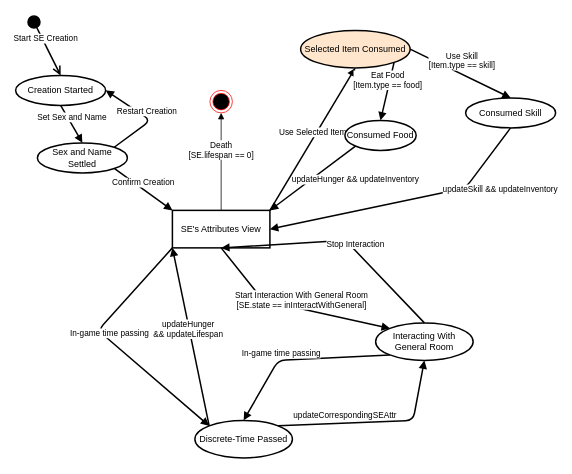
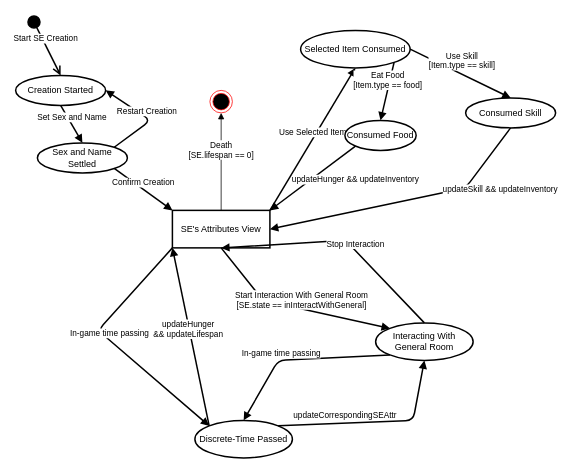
  <mxCell id="0" />
  <mxCell id="1" parent="0" />
  <mxCell id="2" value="SE's Attributes View" style="whiteSpace=wrap;html=1;strokeWidth=2;rounded=0;" parent="1" vertex="1"><mxGeometry x="229.04" y="280" width="130" height="50" as="geometry" /></mxCell>
  <mxCell id="3" value="Discrete-Time Passed" style="ellipse;whiteSpace=wrap;html=1;strokeWidth=2;" parent="1" vertex="1"><mxGeometry x="259.04" y="560" width="130" height="50" as="geometry" /></mxCell>
  <mxCell id="4" value="In-game time passing" style="html=1;verticalAlign=bottom;endArrow=block;exitX=0;exitY=1;exitDx=0;exitDy=0;entryX=0;entryY=0;entryDx=0;entryDy=0;strokeWidth=2;" parent="1" source="2" target="3" edge="1"><mxGeometry x="-0.023" width="80" relative="1" as="geometry"><mxPoint x="303.037" y="359.572" as="sourcePoint" /><mxPoint x="494.25" y="500.43" as="targetPoint" /><Array as="points"><mxPoint x="130" y="440" /></Array><mxPoint as="offset" /></mxGeometry></mxCell>
  <mxCell id="5" value="updateHunger&lt;br&gt;&amp;amp;&amp;amp; updateLifespan" style="html=1;verticalAlign=bottom;endArrow=block;exitX=0;exitY=0;exitDx=0;exitDy=0;entryX=0;entryY=1;entryDx=0;entryDy=0;strokeWidth=2;" parent="1" source="3" target="2" edge="1"><mxGeometry x="-0.037" y="4" width="80" relative="1" as="geometry"><mxPoint x="576.868" y="513.182" as="sourcePoint" /><mxPoint x="409.043" y="390.002" as="targetPoint" /><Array as="points" /><mxPoint as="offset" /></mxGeometry></mxCell>
  <mxCell id="6" value="Interacting With General Room" style="ellipse;whiteSpace=wrap;html=1;strokeWidth=2;" parent="1" vertex="1"><mxGeometry x="500" y="430" width="130" height="50" as="geometry" /></mxCell>
  <mxCell id="7" value="Start Interaction With General Room&lt;br&gt;[SE.state == inInteractWithGeneral]" style="html=1;verticalAlign=bottom;endArrow=block;exitX=0.5;exitY=1;exitDx=0;exitDy=0;entryX=0;entryY=0;entryDx=0;entryDy=0;strokeWidth=2;" parent="1" source="2" target="6" edge="1"><mxGeometry x="0.091" y="-4" width="80" relative="1" as="geometry"><mxPoint x="670.25" y="249.57" as="sourcePoint" /><mxPoint x="509.037" y="360.428" as="targetPoint" /><Array as="points"><mxPoint x="350" y="400" /></Array><mxPoint as="offset" /></mxGeometry></mxCell>
  <mxCell id="8" value="Stop Interaction" style="html=1;verticalAlign=bottom;endArrow=block;entryX=0.5;entryY=1;entryDx=0;entryDy=0;exitX=0.5;exitY=0;exitDx=0;exitDy=0;strokeWidth=2;" parent="1" source="6" target="2" edge="1"><mxGeometry x="-0.165" width="80" relative="1" as="geometry"><mxPoint x="469.04" y="330" as="sourcePoint" /><mxPoint x="559.04" y="175" as="targetPoint" /><mxPoint as="offset" /><Array as="points"><mxPoint x="460" y="320" /></Array></mxGeometry></mxCell>
  <mxCell id="9" value="In-game time passing" style="html=1;verticalAlign=bottom;endArrow=block;exitX=0;exitY=1;exitDx=0;exitDy=0;entryX=0.5;entryY=0;entryDx=0;entryDy=0;strokeWidth=2;" parent="1" source="6" target="3" edge="1"><mxGeometry x="0.198" width="80" relative="1" as="geometry"><mxPoint x="538.078" y="409.998" as="sourcePoint" /><mxPoint x="568.078" y="654.642" as="targetPoint" /><Array as="points"><mxPoint x="370" y="480" /></Array><mxPoint as="offset" /></mxGeometry></mxCell>
  <mxCell id="10" value="updateCorrespondingSEAttr" style="html=1;verticalAlign=bottom;endArrow=block;exitX=1;exitY=0;exitDx=0;exitDy=0;entryX=0.5;entryY=1;entryDx=0;entryDy=0;strokeWidth=2;" parent="1" source="3" target="6" edge="1"><mxGeometry x="-0.316" y="2" width="80" relative="1" as="geometry"><mxPoint x="568.078" y="654.642" as="sourcePoint" /><mxPoint x="538.078" y="409.998" as="targetPoint" /><Array as="points"><mxPoint x="550" y="560" /></Array><mxPoint as="offset" /></mxGeometry></mxCell>
- <mxCell id="11" value="Selected Item Consumed" style="ellipse;whiteSpace=wrap;html=1;strokeWidth=2;fillColor=#ffe6cc;" parent="1" vertex="1"><mxGeometry x="400" y="40" width="146" height="50" as="geometry" /></mxCell>
+ <mxCell id="11" value="Selected Item Consumed" style="ellipse;whiteSpace=wrap;html=1;strokeWidth=2;" parent="1" vertex="1"><mxGeometry x="400" y="40" width="146" height="50" as="geometry" /></mxCell>
  <mxCell id="12" value="Use Selected Item" style="html=1;verticalAlign=bottom;endArrow=block;entryX=0.5;entryY=1;entryDx=0;entryDy=0;exitX=1;exitY=0;exitDx=0;exitDy=0;strokeWidth=2;" parent="1" source="2" target="11" edge="1"><mxGeometry width="80" relative="1" as="geometry"><mxPoint x="320" y="270" as="sourcePoint" /><mxPoint x="400" y="270" as="targetPoint" /></mxGeometry></mxCell>
  <mxCell id="13" value="Consumed Food" style="ellipse;whiteSpace=wrap;html=1;strokeWidth=2;" parent="1" vertex="1"><mxGeometry x="459.04" y="160" width="95" height="40" as="geometry" /></mxCell>
  <mxCell id="14" value="Eat Food&lt;br&gt;[Item.type == food]" style="html=1;verticalAlign=bottom;endArrow=block;entryX=0.5;entryY=0;entryDx=0;entryDy=0;exitX=1;exitY=1;exitDx=0;exitDy=0;strokeWidth=2;" parent="1" source="11" target="13" edge="1"><mxGeometry width="80" relative="1" as="geometry"><mxPoint x="350.002" y="297.322" as="sourcePoint" /><mxPoint x="483" y="100" as="targetPoint" /></mxGeometry></mxCell>
  <mxCell id="15" value="updateHunger &amp;amp;&amp;amp; updateInventory" style="html=1;verticalAlign=bottom;endArrow=block;exitX=0;exitY=1;exitDx=0;exitDy=0;entryX=1;entryY=0;entryDx=0;entryDy=0;strokeWidth=2;" parent="1" source="13" target="2" edge="1"><mxGeometry x="-0.556" y="43" width="80" relative="1" as="geometry"><mxPoint x="79.04" y="660" as="sourcePoint" /><mxPoint x="168.078" y="812.322" as="targetPoint" /><Array as="points" /><mxPoint as="offset" /></mxGeometry></mxCell>
  <mxCell id="16" value="Consumed Skill" style="ellipse;whiteSpace=wrap;html=1;strokeWidth=2;" parent="1" vertex="1"><mxGeometry x="620" y="130" width="120" height="40" as="geometry" /></mxCell>
  <mxCell id="17" value="Use Skill&lt;br&gt;[Item.type == skill]" style="html=1;verticalAlign=bottom;endArrow=block;entryX=0.5;entryY=0;entryDx=0;entryDy=0;exitX=1;exitY=0.5;exitDx=0;exitDy=0;strokeWidth=2;" parent="1" source="11" target="16" edge="1"><mxGeometry x="0.015" y="2" width="80" relative="1" as="geometry"><mxPoint x="775.579" y="39.998" as="sourcePoint" /><mxPoint x="733.96" y="57.32" as="targetPoint" /><mxPoint as="offset" /></mxGeometry></mxCell>
  <mxCell id="18" value="updateSkill &amp;amp;&amp;amp; updateInventory" style="html=1;verticalAlign=bottom;endArrow=block;exitX=0.5;exitY=1;exitDx=0;exitDy=0;entryX=1;entryY=0.5;entryDx=0;entryDy=0;strokeWidth=2;" parent="1" source="16" target="2" edge="1"><mxGeometry x="-0.556" y="43" width="80" relative="1" as="geometry"><mxPoint x="330" y="617.32" as="sourcePoint" /><mxPoint x="370" y="300" as="targetPoint" /><Array as="points"><mxPoint x="620" y="250" /></Array><mxPoint as="offset" /></mxGeometry></mxCell>
  <mxCell id="19" value="Start SE Creation" style="html=1;verticalAlign=bottom;startArrow=circle;startFill=1;endArrow=open;startSize=6;endSize=8;entryX=0.5;entryY=0;entryDx=0;entryDy=0;strokeWidth=2;" parent="1" target="20" edge="1"><mxGeometry width="80" relative="1" as="geometry"><mxPoint x="40" y="20" as="sourcePoint" /><mxPoint x="90" y="100" as="targetPoint" /></mxGeometry></mxCell>
  <mxCell id="20" value="Creation Started" style="ellipse;whiteSpace=wrap;html=1;strokeWidth=2;" parent="1" vertex="1"><mxGeometry x="20" y="100" width="120" height="40" as="geometry" /></mxCell>
  <mxCell id="21" value="Set Sex and Name" style="html=1;verticalAlign=bottom;endArrow=block;exitX=0.5;exitY=1;exitDx=0;exitDy=0;entryX=0.5;entryY=0;entryDx=0;entryDy=0;strokeWidth=2;" parent="1" source="20" target="22" edge="1"><mxGeometry width="80" relative="1" as="geometry"><mxPoint x="150.002" y="257.322" as="sourcePoint" /><mxPoint x="140" y="190" as="targetPoint" /></mxGeometry></mxCell>
  <mxCell id="22" value="Sex and Name Settled" style="ellipse;whiteSpace=wrap;html=1;strokeWidth=2;" parent="1" vertex="1"><mxGeometry x="49.04" y="190" width="120" height="40" as="geometry" /></mxCell>
  <mxCell id="23" value="Restart Creation" style="html=1;verticalAlign=bottom;endArrow=block;entryX=1;entryY=0.5;entryDx=0;entryDy=0;exitX=1;exitY=0;exitDx=0;exitDy=0;strokeWidth=2;" parent="1" source="22" target="20" edge="1"><mxGeometry width="80" relative="1" as="geometry"><mxPoint x="200" y="120" as="sourcePoint" /><mxPoint x="304" y="119.5" as="targetPoint" /><Array as="points"><mxPoint x="200" y="160" /></Array></mxGeometry></mxCell>
  <mxCell id="24" value="Confirm Creation" style="html=1;verticalAlign=bottom;endArrow=block;exitX=1;exitY=1;exitDx=0;exitDy=0;entryX=0;entryY=0;entryDx=0;entryDy=0;strokeWidth=2;" parent="1" source="22" target="2" edge="1"><mxGeometry width="80" relative="1" as="geometry"><mxPoint x="240" y="230" as="sourcePoint" /><mxPoint x="320" y="230" as="targetPoint" /></mxGeometry></mxCell>
  <mxCell id="25" value="" style="ellipse;html=1;shape=endState;fillColor=#000000;strokeColor=#ff0000;" vertex="1" parent="1"><mxGeometry x="279.04" y="120" width="30" height="30" as="geometry" /></mxCell>
  <mxCell id="26" value="Death&lt;br&gt;[SE.lifespan == 0]" style="html=1;verticalAlign=bottom;endArrow=block;entryX=0.5;entryY=1;entryDx=0;entryDy=0;exitX=0.5;exitY=0;exitDx=0;exitDy=0;" edge="1" parent="1" source="2" target="25"><mxGeometry width="80" relative="1" as="geometry"><mxPoint x="293.54" y="255" as="sourcePoint" /><mxPoint x="293.54" y="165" as="targetPoint" /><mxPoint as="offset" /></mxGeometry></mxCell>
